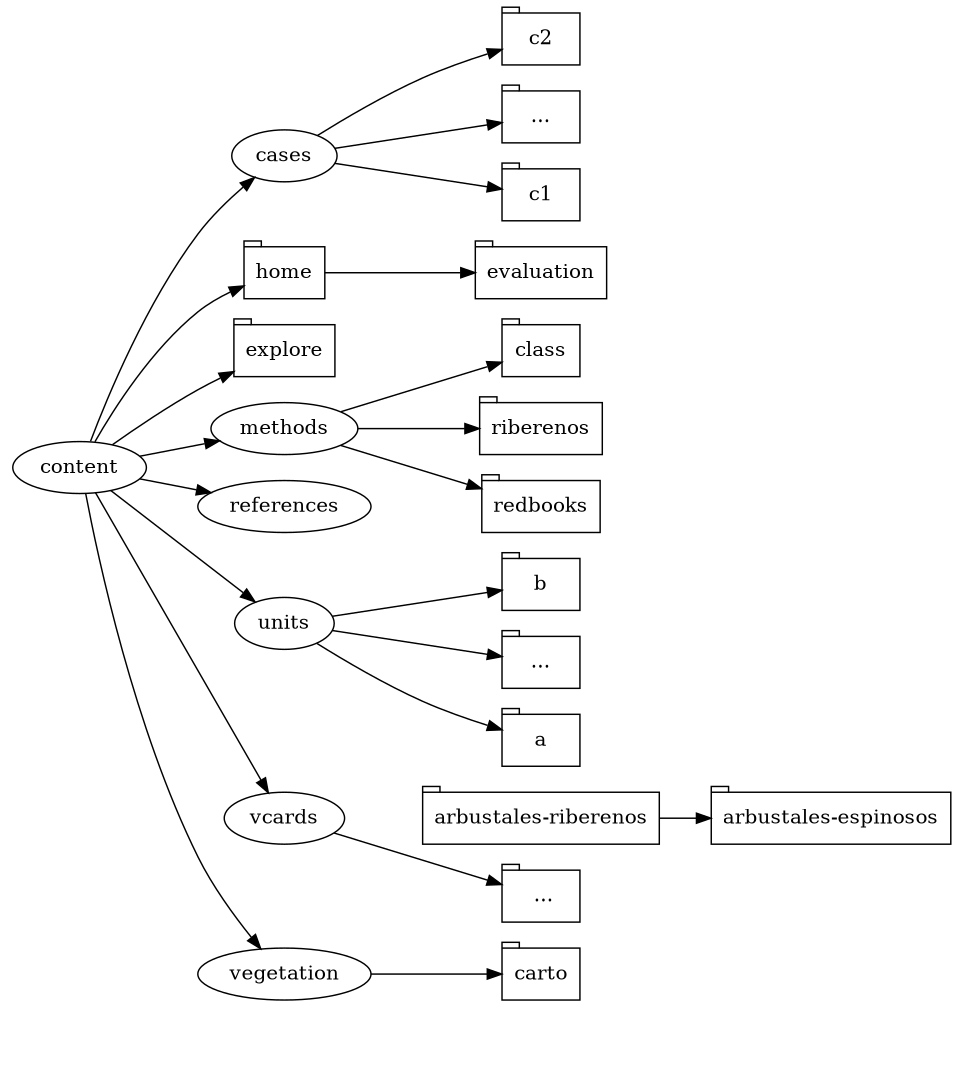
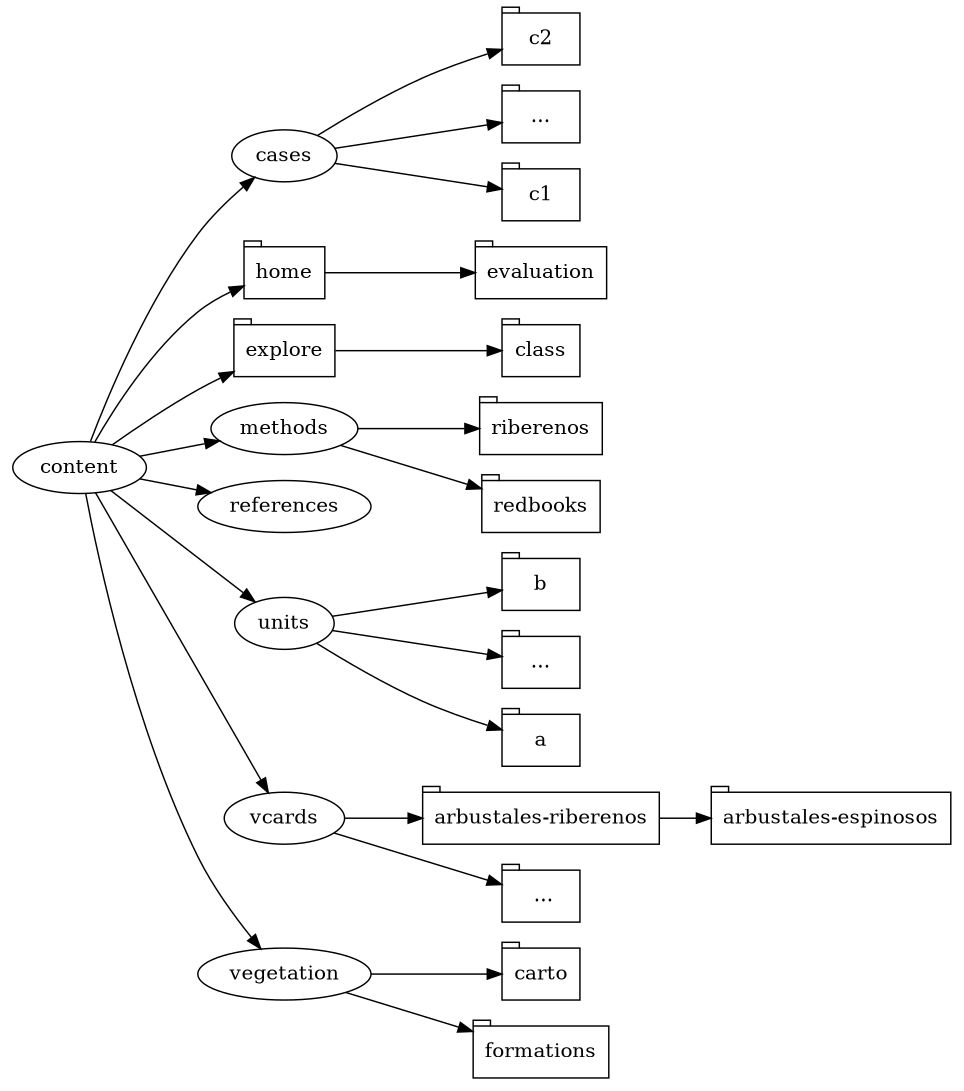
  digraph {
    rankdir=LR
    node [shape=tab]
    content [shape=""]
    cases [shape=""]
    explore
    home
    methods [shape=""]
    references [shape=""]
    units [shape=""]
    vcards [shape=""]
    vegetation [shape=""]
    c1
    c2
    "..."
    evaluation
    class
    n15 [label=riberenos]
    redbooks
    a
    b
    " ... "
    "arbustales-riberenos"
    " ..."
    carto
+   formations
    "arbustales-espinosos"
    content -> cases
    content -> explore
    content -> home
    content -> methods
    content -> references
    content -> units
    content -> vcards
    content -> vegetation
    cases -> c1
    cases -> c2
    cases -> "..."
    home -> evaluation
-   methods -> class
+   explore -> class
    methods -> n15
    methods -> redbooks
    units -> a
    units -> b
    units -> " ... "
+   vcards -> "arbustales-riberenos"
    vcards -> " ..."
    vegetation -> carto
+   vegetation -> formations
    "arbustales-riberenos" -> "arbustales-espinosos"
  }
